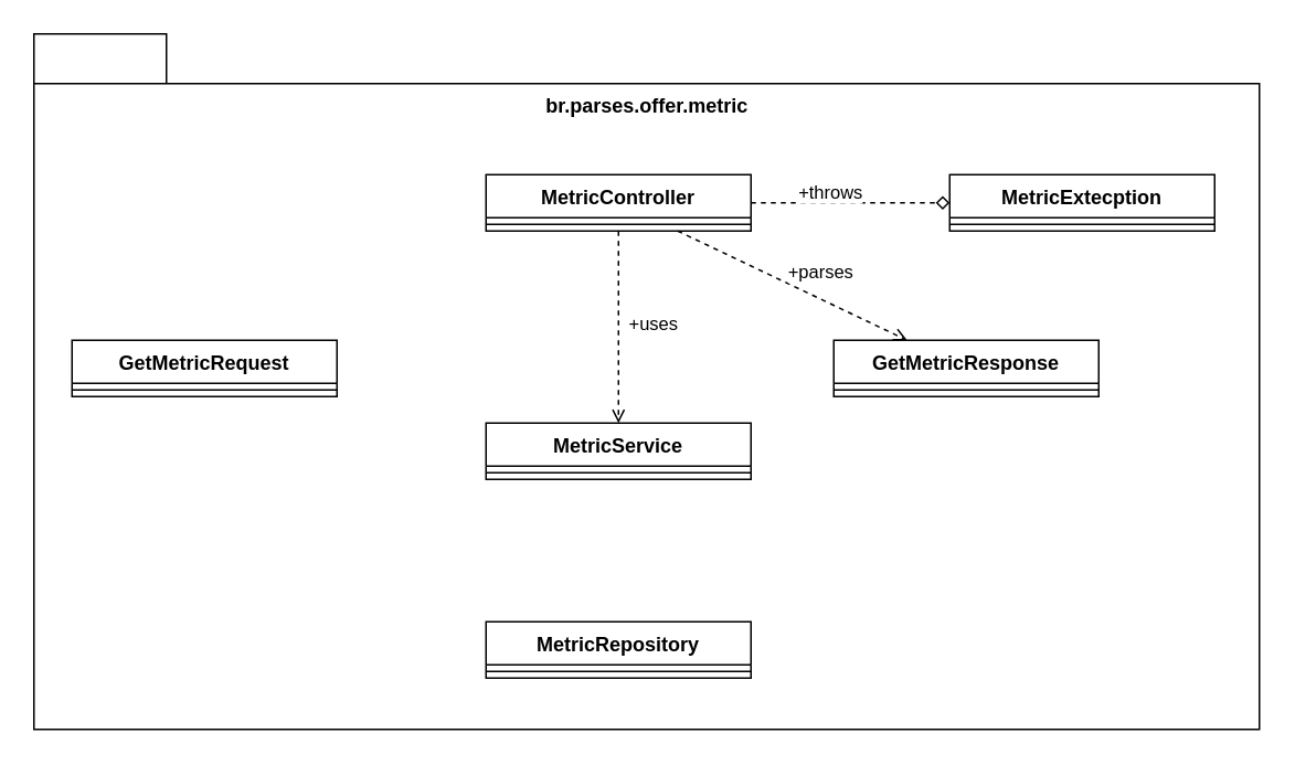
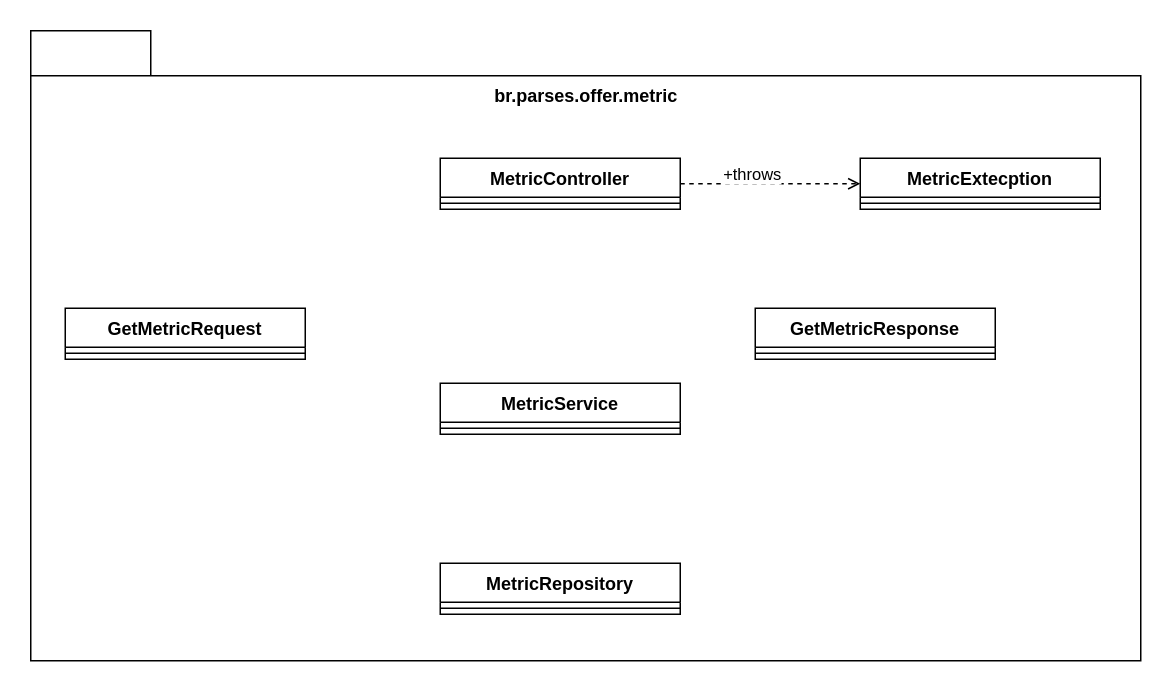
  <mxCell id="0" />
  <mxCell id="1" parent="0" />
  <mxCell id="2" value="br.parses.offer.metric" style="shape=folder;fontStyle=1;tabWidth=80;tabHeight=30;tabPosition=left;html=1;boundedLbl=1;verticalAlign=top;" vertex="1" parent="1"><mxGeometry x="20" y="20" width="740" height="420" as="geometry" /></mxCell>
- <mxCell id="3" value="" style="edgeStyle=none;html=1;fontColor=#000000;endArrow=diamond;endFill=0;dashed=1;" edge="1" parent="1" source="9" target="13"><mxGeometry relative="1" as="geometry" /></mxCell>
+ <mxCell id="3" value="" style="edgeStyle=none;html=1;fontColor=#000000;endArrow=open;endFill=0;dashed=1;" edge="1" parent="1" source="9" target="13"><mxGeometry relative="1" as="geometry" /></mxCell>
  <mxCell id="4" value="+throws" style="edgeLabel;html=1;align=center;verticalAlign=middle;resizable=0;points=[];fontColor=#000000;" vertex="1" connectable="0" parent="3"><mxGeometry x="0.512" y="-1" relative="1" as="geometry"><mxPoint x="-44" y="-8" as="offset" /></mxGeometry></mxCell>
- <mxCell id="5" style="edgeStyle=none;html=1;dashed=1;fontColor=#000000;endArrow=open;endFill=0;" edge="1" parent="1" source="9" target="11"><mxGeometry relative="1" as="geometry" /></mxCell>
- <mxCell id="6" value="+uses" style="edgeLabel;html=1;align=center;verticalAlign=middle;resizable=0;points=[];fontColor=#000000;" vertex="1" connectable="0" parent="5"><mxGeometry x="0.162" relative="1" as="geometry"><mxPoint x="20" y="-12" as="offset" /></mxGeometry></mxCell>
- <mxCell id="7" value="" style="edgeStyle=none;html=1;dashed=1;fontColor=#000000;endArrow=open;endFill=0;" edge="1" parent="1" source="9" target="17"><mxGeometry relative="1" as="geometry" /></mxCell>
- <mxCell id="8" value="+parses" style="edgeLabel;html=1;align=center;verticalAlign=middle;resizable=0;points=[];fontColor=#000000;" vertex="1" connectable="0" parent="7"><mxGeometry x="-0.027" y="2" relative="1" as="geometry"><mxPoint x="17" y="-6" as="offset" /></mxGeometry></mxCell>
  <mxCell id="9" value="MetricController" style="swimlane;fontStyle=1;align=center;verticalAlign=top;childLayout=stackLayout;horizontal=1;startSize=26;horizontalStack=0;resizeParent=1;resizeParentMax=0;resizeLast=0;collapsible=1;marginBottom=0;fontColor=#000000;" vertex="1" parent="1"><mxGeometry x="293" y="105" width="160" height="34" as="geometry" /></mxCell>
  <mxCell id="10" value="" style="line;strokeWidth=1;fillColor=none;align=left;verticalAlign=middle;spacingTop=-1;spacingLeft=3;spacingRight=3;rotatable=0;labelPosition=right;points=[];portConstraint=eastwest;fontColor=#000000;" vertex="1" parent="9"><mxGeometry y="26" width="160" height="8" as="geometry" /></mxCell>
  <mxCell id="11" value="MetricService" style="swimlane;fontStyle=1;align=center;verticalAlign=top;childLayout=stackLayout;horizontal=1;startSize=26;horizontalStack=0;resizeParent=1;resizeParentMax=0;resizeLast=0;collapsible=1;marginBottom=0;fontColor=#000000;" vertex="1" parent="1"><mxGeometry x="293" y="255" width="160" height="34" as="geometry" /></mxCell>
  <mxCell id="12" value="" style="line;strokeWidth=1;fillColor=none;align=left;verticalAlign=middle;spacingTop=-1;spacingLeft=3;spacingRight=3;rotatable=0;labelPosition=right;points=[];portConstraint=eastwest;fontColor=#000000;" vertex="1" parent="11"><mxGeometry y="26" width="160" height="8" as="geometry" /></mxCell>
  <mxCell id="13" value="MetricExtecption" style="swimlane;fontStyle=1;align=center;verticalAlign=top;childLayout=stackLayout;horizontal=1;startSize=26;horizontalStack=0;resizeParent=1;resizeParentMax=0;resizeLast=0;collapsible=1;marginBottom=0;fontColor=#000000;" vertex="1" parent="1"><mxGeometry x="573" y="105" width="160" height="34" as="geometry" /></mxCell>
  <mxCell id="14" value="" style="line;strokeWidth=1;fillColor=none;align=left;verticalAlign=middle;spacingTop=-1;spacingLeft=3;spacingRight=3;rotatable=0;labelPosition=right;points=[];portConstraint=eastwest;fontColor=#000000;" vertex="1" parent="13"><mxGeometry y="26" width="160" height="8" as="geometry" /></mxCell>
  <mxCell id="15" value="GetMetricRequest" style="swimlane;fontStyle=1;align=center;verticalAlign=top;childLayout=stackLayout;horizontal=1;startSize=26;horizontalStack=0;resizeParent=1;resizeParentMax=0;resizeLast=0;collapsible=1;marginBottom=0;fontColor=#000000;" vertex="1" parent="1"><mxGeometry x="43" y="205" width="160" height="34" as="geometry" /></mxCell>
  <mxCell id="16" value="" style="line;strokeWidth=1;fillColor=none;align=left;verticalAlign=middle;spacingTop=-1;spacingLeft=3;spacingRight=3;rotatable=0;labelPosition=right;points=[];portConstraint=eastwest;fontColor=#000000;" vertex="1" parent="15"><mxGeometry y="26" width="160" height="8" as="geometry" /></mxCell>
  <mxCell id="17" value="GetMetricResponse" style="swimlane;fontStyle=1;align=center;verticalAlign=top;childLayout=stackLayout;horizontal=1;startSize=26;horizontalStack=0;resizeParent=1;resizeParentMax=0;resizeLast=0;collapsible=1;marginBottom=0;fontColor=#000000;" vertex="1" parent="1"><mxGeometry x="503" y="205" width="160" height="34" as="geometry" /></mxCell>
  <mxCell id="18" value="" style="line;strokeWidth=1;fillColor=none;align=left;verticalAlign=middle;spacingTop=-1;spacingLeft=3;spacingRight=3;rotatable=0;labelPosition=right;points=[];portConstraint=eastwest;fontColor=#000000;" vertex="1" parent="17"><mxGeometry y="26" width="160" height="8" as="geometry" /></mxCell>
  <mxCell id="19" value="MetricRepository" style="swimlane;fontStyle=1;align=center;verticalAlign=top;childLayout=stackLayout;horizontal=1;startSize=26;horizontalStack=0;resizeParent=1;resizeParentMax=0;resizeLast=0;collapsible=1;marginBottom=0;fontColor=#000000;" vertex="1" parent="1"><mxGeometry x="293" y="375" width="160" height="34" as="geometry" /></mxCell>
  <mxCell id="20" value="" style="line;strokeWidth=1;fillColor=none;align=left;verticalAlign=middle;spacingTop=-1;spacingLeft=3;spacingRight=3;rotatable=0;labelPosition=right;points=[];portConstraint=eastwest;fontColor=#000000;" vertex="1" parent="19"><mxGeometry y="26" width="160" height="8" as="geometry" /></mxCell>
